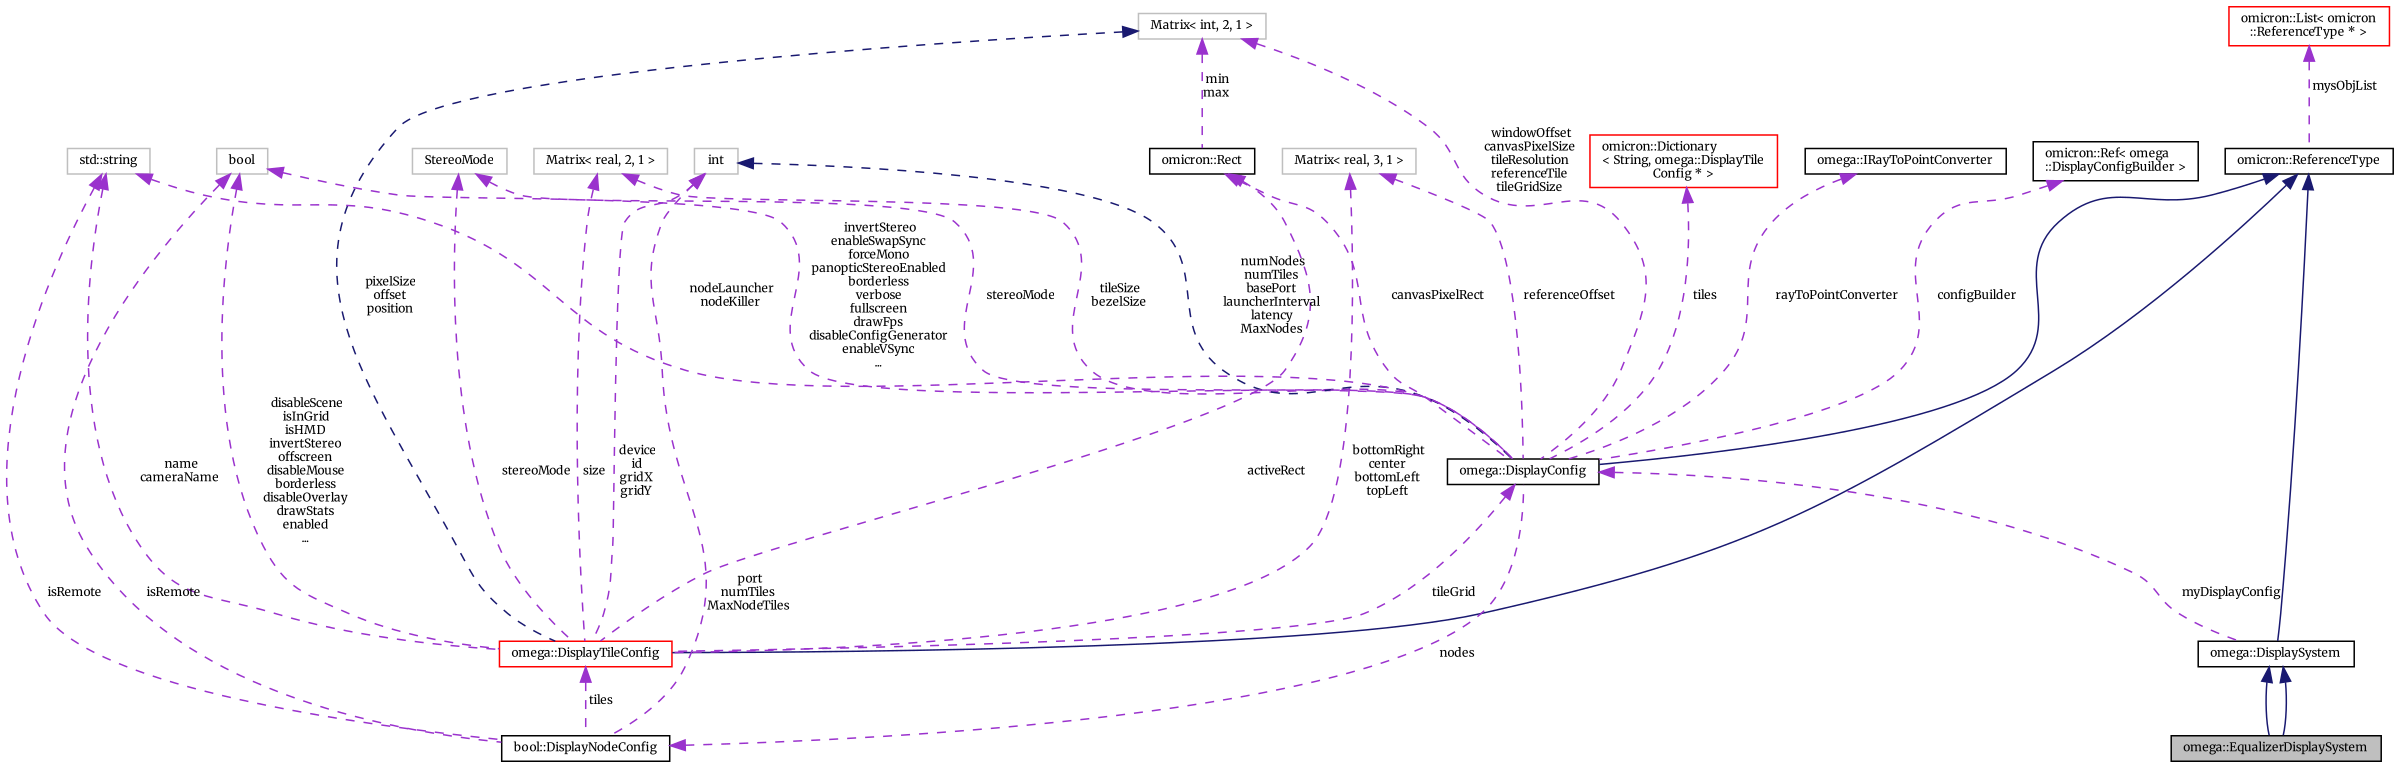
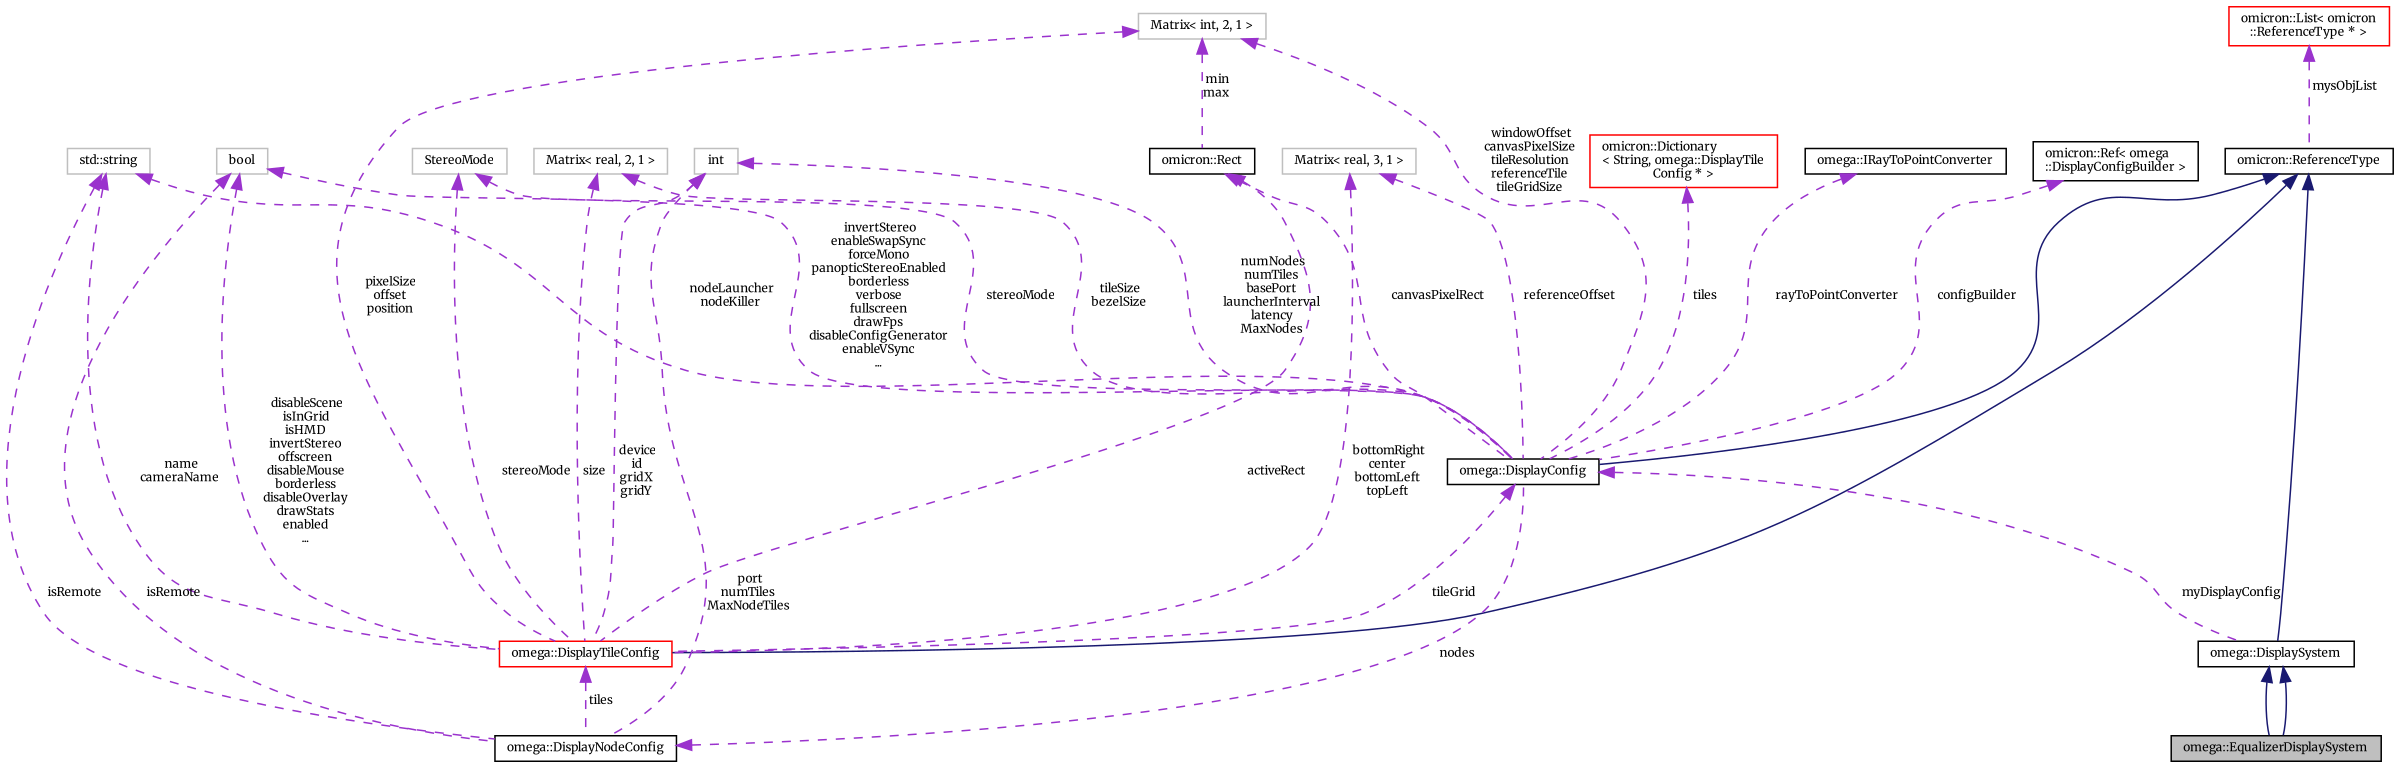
  digraph {
    fontname=Merriweather
    rankdir=TB
    node [color=black fontname=Merriweather fontsize=8 shape=record]
    edge [color=darkorchid3 dir=back fontname=Merriweather fontsize=8 labelfontname="FreeSans.ttf" labelfontsize=8 style=dashed]
    n1 [fillcolor=grey75 fontcolor=black height=0.2 label="omega::EqualizerDisplaySystem" style=filled width=0.4]
    n2 [height=0.2 label="omega::DisplaySystem" width=0.4]
    n3 [height=0.2 label="omicron::ReferenceType" width=0.4]
    n4 [height=0.2 label="omega::DisplayConfig" width=0.4]
    n5 [color=red height=0.2 label="omega::DisplayTileConfig" width=0.4]
-   n6 [height=0.2 label="bool::DisplayNodeConfig" width=0.4]
+   n6 [height=0.2 label="omega::DisplayNodeConfig" width=0.4]
    n7 [color=red height=0.2 label="omicron::List\< omicron\l::ReferenceType * \>" width=0.4]
    n8 [color=red height=0.2 label="omicron::Dictionary\l\< String, omega::DisplayTile\lConfig * \>" width=0.4]
    n9 [height=0.2 label="omicron::Rect" width=0.4]
    n10 [color=grey75 height=0.2 label="Matrix\< int, 2, 1 \>" width=0.4]
    n11 [color=grey75 height=0.2 label=StereoMode width=0.4]
    n12 [color=grey75 height=0.2 label="Matrix\< real, 2, 1 \>" width=0.4]
    n13 [color=grey75 height=0.2 label="Matrix\< real, 3, 1 \>" width=0.4]
    n14 [color=grey75 height=0.2 label=int width=0.4]
    n15 [color=grey75 height=0.2 label="std::string" width=0.4]
    n16 [color=grey75 height=0.2 label=bool width=0.4]
    n17 [height=0.2 label="omega::IRayToPointConverter" width=0.4]
    n18 [height=0.2 label="omicron::Ref\< omega\l::DisplayConfigBuilder \>" width=0.4]
    n2 -> n1 [color=midnightblue style=solid]
    n2 -> n1 [color=midnightblue style=solid]
    n3 -> n2 [color=midnightblue style=solid]
    n3 -> n4 [color=midnightblue style=solid]
    n3 -> n5 [color=midnightblue style=solid]
    n4 -> n2 [label=" myDisplayConfig"]
    n4 -> n5 [label=" tileGrid"]
    n5 -> n6 [label=" tiles"]
    n6 -> n4 [label=" nodes"]
    n7 -> n3 [label=" mysObjList"]
    n8 -> n4 [label=" tiles"]
    n9 -> n4 [label=" canvasPixelRect"]
    n9 -> n5 [label=" activeRect"]
    n10 -> n4 [label=" windowOffset\ncanvasPixelSize\ntileResolution\nreferenceTile\ntileGridSize"]
-   n10 -> n5 [color=midnightblue label=" pixelSize\noffset\nposition"]
+   n10 -> n5 [label=" pixelSize\noffset\nposition"]
    n10 -> n9 [label=" min\nmax"]
    n11 -> n4 [label=" stereoMode"]
    n11 -> n5 [label=" stereoMode"]
    n12 -> n4 [label=" tileSize\nbezelSize"]
    n12 -> n5 [label=" size"]
    n13 -> n4 [label=" referenceOffset"]
    n13 -> n5 [label=" bottomRight\ncenter\nbottomLeft\ntopLeft"]
-   n14 -> n4 [color=midnightblue label=" numNodes\nnumTiles\nbasePort\nlauncherInterval\nlatency\nMaxNodes"]
+   n14 -> n4 [label=" numNodes\nnumTiles\nbasePort\nlauncherInterval\nlatency\nMaxNodes"]
    n14 -> n5 [label=" device\nid\ngridX\ngridY"]
    n14 -> n6 [label=" port\nnumTiles\nMaxNodeTiles"]
    n15 -> n4 [label=" nodeLauncher\nnodeKiller"]
    n15 -> n5 [label=" name\ncameraName"]
    n15 -> n6 [label=" isRemote"]
    n16 -> n4 [label=" invertStereo\nenableSwapSync\nforceMono\npanopticStereoEnabled\nborderless\nverbose\nfullscreen\ndrawFps\ndisableConfigGenerator\nenableVSync\n..."]
    n16 -> n5 [label=" disableScene\nisInGrid\nisHMD\ninvertStereo\noffscreen\ndisableMouse\nborderless\ndisableOverlay\ndrawStats\nenabled\n..."]
    n16 -> n6 [label=" isRemote"]
    n17 -> n4 [label=" rayToPointConverter"]
    n18 -> n4 [label=" configBuilder"]
  }
